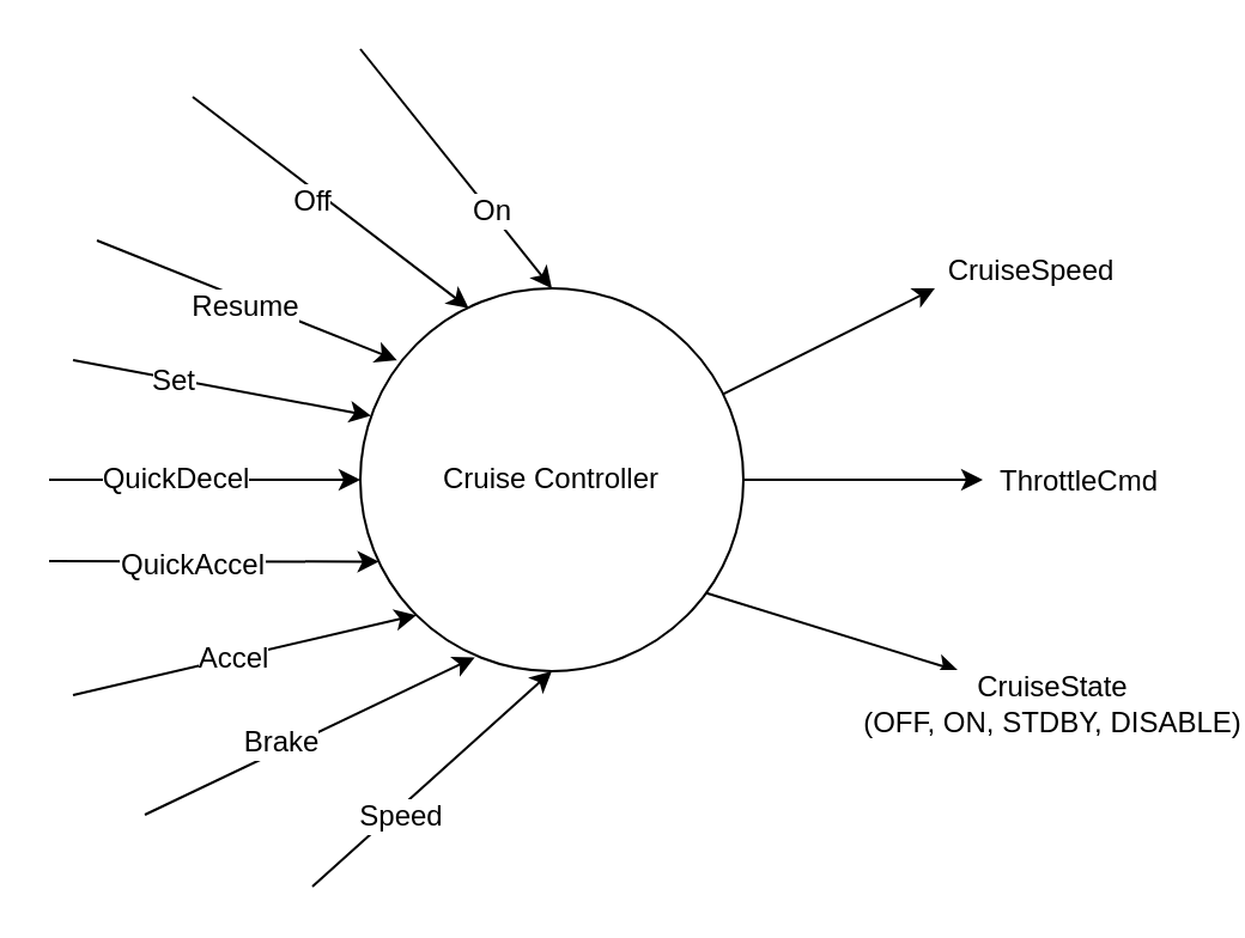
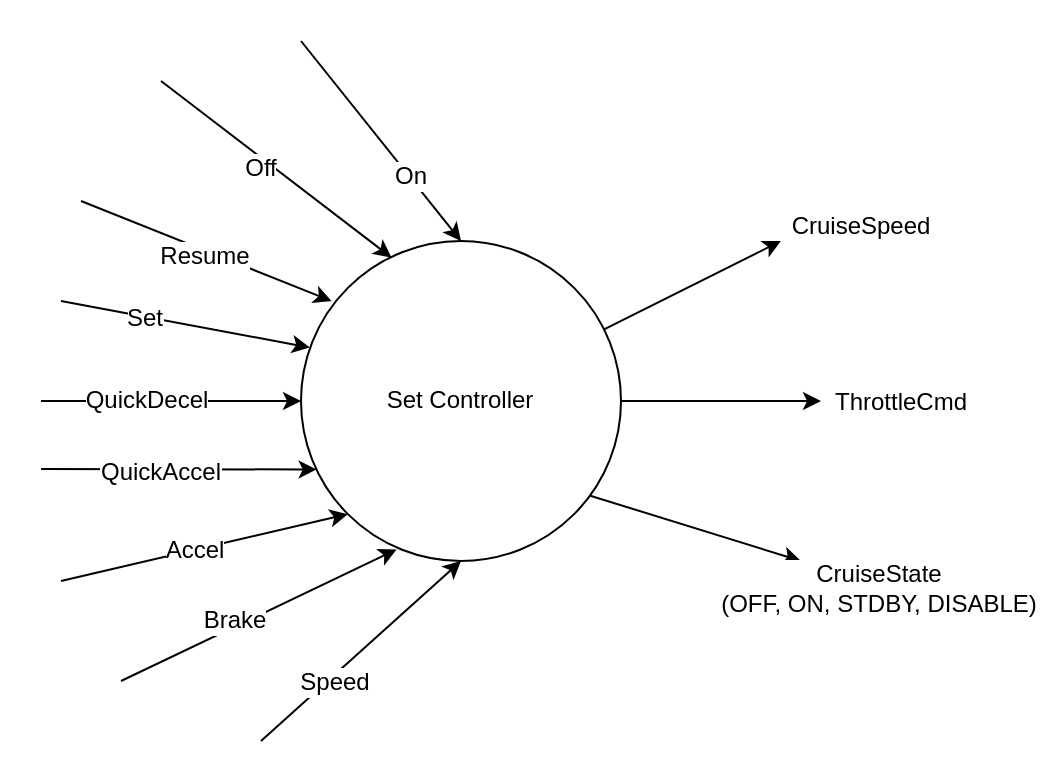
  <mxCell id="0" />
  <mxCell id="1" parent="0" />
- <mxCell id="2" value="Cruise Controller" style="ellipse;whiteSpace=wrap;html=1;aspect=fixed;" parent="1" vertex="1"><mxGeometry x="150" y="120" width="160" height="160" as="geometry" /></mxCell>
+ <mxCell id="2" value="Set Controller" style="ellipse;whiteSpace=wrap;html=1;aspect=fixed;" parent="1" vertex="1"><mxGeometry x="150" y="120" width="160" height="160" as="geometry" /></mxCell>
  <mxCell id="3" value="" style="endArrow=classic;html=1;entryX=0.5;entryY=0;entryDx=0;entryDy=0;" parent="1" target="2" edge="1"><mxGeometry width="50" height="50" relative="1" as="geometry"><mxPoint x="150" y="20" as="sourcePoint" /><mxPoint x="470" y="50" as="targetPoint" /></mxGeometry></mxCell>
  <mxCell id="4" value="On" style="text;html=1;align=center;verticalAlign=middle;resizable=0;points=[];labelBackgroundColor=#ffffff;" parent="3" vertex="1" connectable="0"><mxGeometry x="-0.351" y="-1" relative="1" as="geometry"><mxPoint x="28.72" y="34.3" as="offset" /></mxGeometry></mxCell>
  <mxCell id="5" value="" style="endArrow=classic;html=1;entryX=0.283;entryY=0.052;entryDx=0;entryDy=0;entryPerimeter=0;" parent="1" target="2" edge="1"><mxGeometry width="50" height="50" relative="1" as="geometry"><mxPoint x="80" y="40" as="sourcePoint" /><mxPoint x="330" y="40" as="targetPoint" /></mxGeometry></mxCell>
  <mxCell id="6" value="Off" style="text;html=1;align=center;verticalAlign=middle;resizable=0;points=[];labelBackgroundColor=#ffffff;" parent="5" vertex="1" connectable="0"><mxGeometry x="0.045" y="2" relative="1" as="geometry"><mxPoint x="-12.47" y="-1.52" as="offset" /></mxGeometry></mxCell>
  <mxCell id="7" value="" style="endArrow=classic;html=1;entryX=0.096;entryY=0.188;entryDx=0;entryDy=0;entryPerimeter=0;" parent="1" target="2" edge="1"><mxGeometry width="50" height="50" relative="1" as="geometry"><mxPoint x="40" y="100" as="sourcePoint" /><mxPoint x="330" y="40" as="targetPoint" /></mxGeometry></mxCell>
  <mxCell id="8" value="Resume" style="text;html=1;align=center;verticalAlign=middle;resizable=0;points=[];labelBackgroundColor=#ffffff;" parent="7" vertex="1" connectable="0"><mxGeometry x="0.105" y="-2" relative="1" as="geometry"><mxPoint x="-7.14" y="-2" as="offset" /></mxGeometry></mxCell>
  <mxCell id="9" value="" style="endArrow=classic;html=1;entryX=0;entryY=0.5;entryDx=0;entryDy=0;" parent="1" target="2" edge="1"><mxGeometry width="50" height="50" relative="1" as="geometry"><mxPoint x="20" y="200" as="sourcePoint" /><mxPoint x="450" y="190" as="targetPoint" /></mxGeometry></mxCell>
  <mxCell id="10" value="QuickDecel" style="text;html=1;align=center;verticalAlign=middle;resizable=0;points=[];labelBackgroundColor=#ffffff;" parent="9" vertex="1" connectable="0"><mxGeometry x="-0.194" y="1" relative="1" as="geometry"><mxPoint as="offset" /></mxGeometry></mxCell>
  <mxCell id="11" value="" style="endArrow=classic;html=1;entryX=0.028;entryY=0.333;entryDx=0;entryDy=0;entryPerimeter=0;" parent="1" target="2" edge="1"><mxGeometry width="50" height="50" relative="1" as="geometry"><mxPoint x="30" y="150" as="sourcePoint" /><mxPoint x="450" y="190" as="targetPoint" /></mxGeometry></mxCell>
  <mxCell id="12" value="Set" style="text;html=1;align=center;verticalAlign=middle;resizable=0;points=[];labelBackgroundColor=#ffffff;" parent="11" vertex="1" connectable="0"><mxGeometry x="-0.335" y="-1" relative="1" as="geometry"><mxPoint as="offset" /></mxGeometry></mxCell>
  <mxCell id="13" value="" style="endArrow=classic;html=1;entryX=0.049;entryY=0.714;entryDx=0;entryDy=0;entryPerimeter=0;" parent="1" target="2" edge="1"><mxGeometry width="50" height="50" relative="1" as="geometry"><mxPoint x="20" y="234" as="sourcePoint" /><mxPoint x="450" y="190" as="targetPoint" /></mxGeometry></mxCell>
  <mxCell id="14" value="QuickAccel" style="text;html=1;align=center;verticalAlign=middle;resizable=0;points=[];labelBackgroundColor=#ffffff;" parent="13" vertex="1" connectable="0"><mxGeometry x="-0.134" y="-1" relative="1" as="geometry"><mxPoint as="offset" /></mxGeometry></mxCell>
  <mxCell id="15" value="" style="endArrow=classic;html=1;entryX=0;entryY=1;entryDx=0;entryDy=0;" parent="1" target="2" edge="1"><mxGeometry width="50" height="50" relative="1" as="geometry"><mxPoint x="30" y="290" as="sourcePoint" /><mxPoint x="450" y="190" as="targetPoint" /></mxGeometry></mxCell>
  <mxCell id="16" value="Accel" style="text;html=1;align=center;verticalAlign=middle;resizable=0;points=[];labelBackgroundColor=#ffffff;" parent="15" vertex="1" connectable="0"><mxGeometry x="-0.077" relative="1" as="geometry"><mxPoint as="offset" /></mxGeometry></mxCell>
  <mxCell id="17" value="" style="endArrow=classic;html=1;entryX=0.299;entryY=0.964;entryDx=0;entryDy=0;entryPerimeter=0;" parent="1" target="2" edge="1"><mxGeometry width="50" height="50" relative="1" as="geometry"><mxPoint x="60" y="340" as="sourcePoint" /><mxPoint x="450" y="190" as="targetPoint" /></mxGeometry></mxCell>
  <mxCell id="18" value="Brake" style="text;html=1;align=center;verticalAlign=middle;resizable=0;points=[];labelBackgroundColor=#ffffff;" parent="17" vertex="1" connectable="0"><mxGeometry x="-0.156" y="3" relative="1" as="geometry"><mxPoint as="offset" /></mxGeometry></mxCell>
  <mxCell id="19" value="" style="endArrow=classic;html=1;entryX=0.5;entryY=1;entryDx=0;entryDy=0;" parent="1" target="2" edge="1"><mxGeometry width="50" height="50" relative="1" as="geometry"><mxPoint x="130" y="370" as="sourcePoint" /><mxPoint x="450" y="190" as="targetPoint" /></mxGeometry></mxCell>
  <mxCell id="20" value="Speed" style="text;html=1;align=center;verticalAlign=middle;resizable=0;points=[];labelBackgroundColor=#ffffff;" parent="19" vertex="1" connectable="0"><mxGeometry x="0.089" y="-1" relative="1" as="geometry"><mxPoint x="-18.86" y="18.35" as="offset" /></mxGeometry></mxCell>
  <mxCell id="21" value="" style="endArrow=classic;html=1;" parent="1" source="2" edge="1"><mxGeometry width="50" height="50" relative="1" as="geometry"><mxPoint x="500" y="190" as="sourcePoint" /><mxPoint x="390" y="120" as="targetPoint" /></mxGeometry></mxCell>
  <mxCell id="22" value="CruiseSpeed" style="text;html=1;align=center;verticalAlign=middle;resizable=0;points=[];labelBackgroundColor=#ffffff;" parent="21" vertex="1" connectable="0"><mxGeometry x="0.213" y="-1" relative="1" as="geometry"><mxPoint x="73.94" y="-25.79" as="offset" /></mxGeometry></mxCell>
  <mxCell id="23" value="" style="endArrow=classic;html=1;exitX=1;exitY=0.5;exitDx=0;exitDy=0;" parent="1" source="2" edge="1"><mxGeometry width="50" height="50" relative="1" as="geometry"><mxPoint x="500" y="190" as="sourcePoint" /><mxPoint x="410" y="200" as="targetPoint" /><Array as="points"><mxPoint x="380" y="200" /></Array></mxGeometry></mxCell>
  <mxCell id="24" value="ThrottleCmd" style="text;html=1;align=center;verticalAlign=middle;resizable=0;points=[];labelBackgroundColor=#ffffff;" parent="23" vertex="1" connectable="0"><mxGeometry x="0.077" y="-16" relative="1" as="geometry"><mxPoint x="85.88" y="-16" as="offset" /></mxGeometry></mxCell>
  <mxCell id="25" value="" style="endArrow=classic;html=1;exitX=0.904;exitY=0.796;exitDx=0;exitDy=0;exitPerimeter=0;" parent="1" edge="1" source="2"><mxGeometry width="50" height="50" relative="1" as="geometry"><mxPoint x="297" y="248.24" as="sourcePoint" /><mxPoint x="400" y="280" as="targetPoint" /></mxGeometry></mxCell>
  <mxCell id="26" value="CruiseState&lt;br&gt;(OFF, ON, STDBY, DISABLE)" style="text;html=1;align=center;verticalAlign=middle;resizable=0;points=[];labelBackgroundColor=#ffffff;" parent="25" vertex="1" connectable="0"><mxGeometry x="0.213" y="-1" relative="1" as="geometry"><mxPoint x="80.34" y="25.43" as="offset" /></mxGeometry></mxCell>
